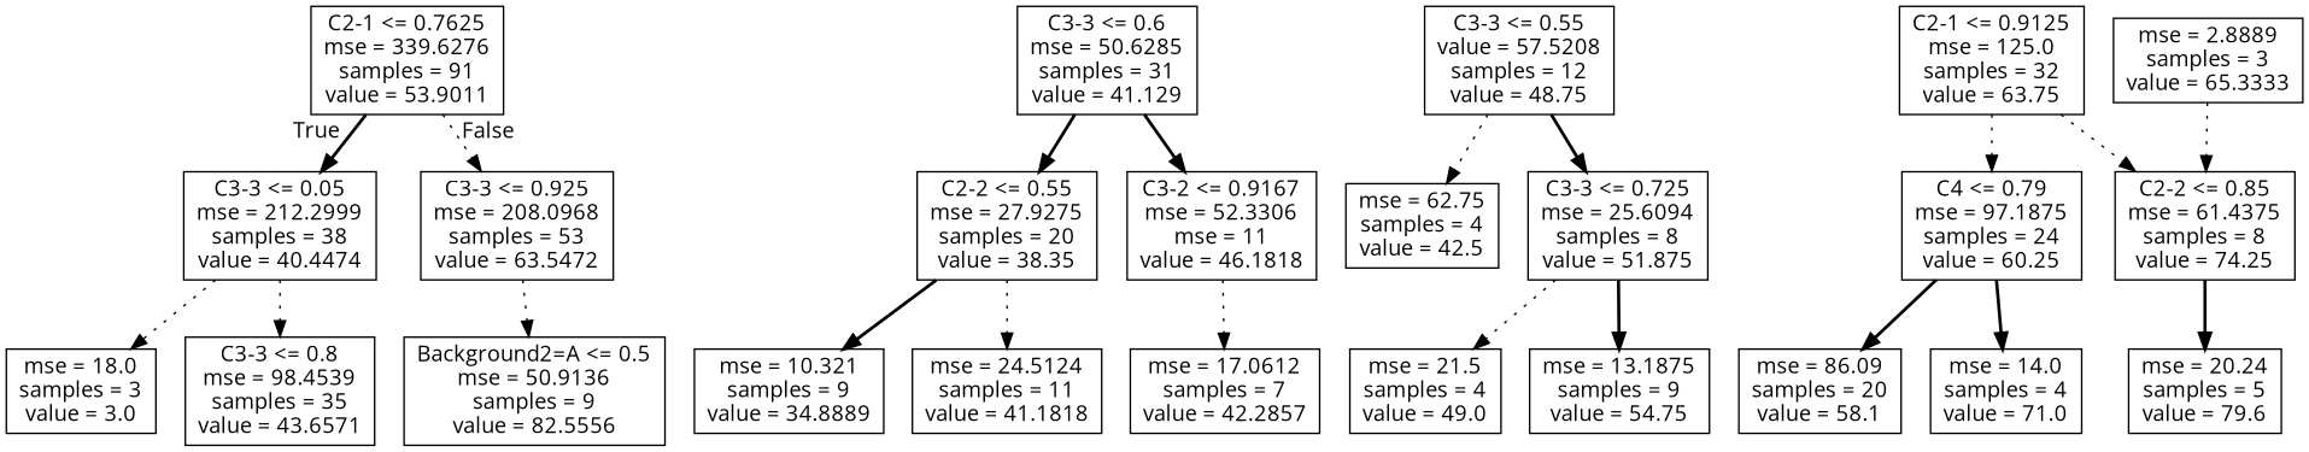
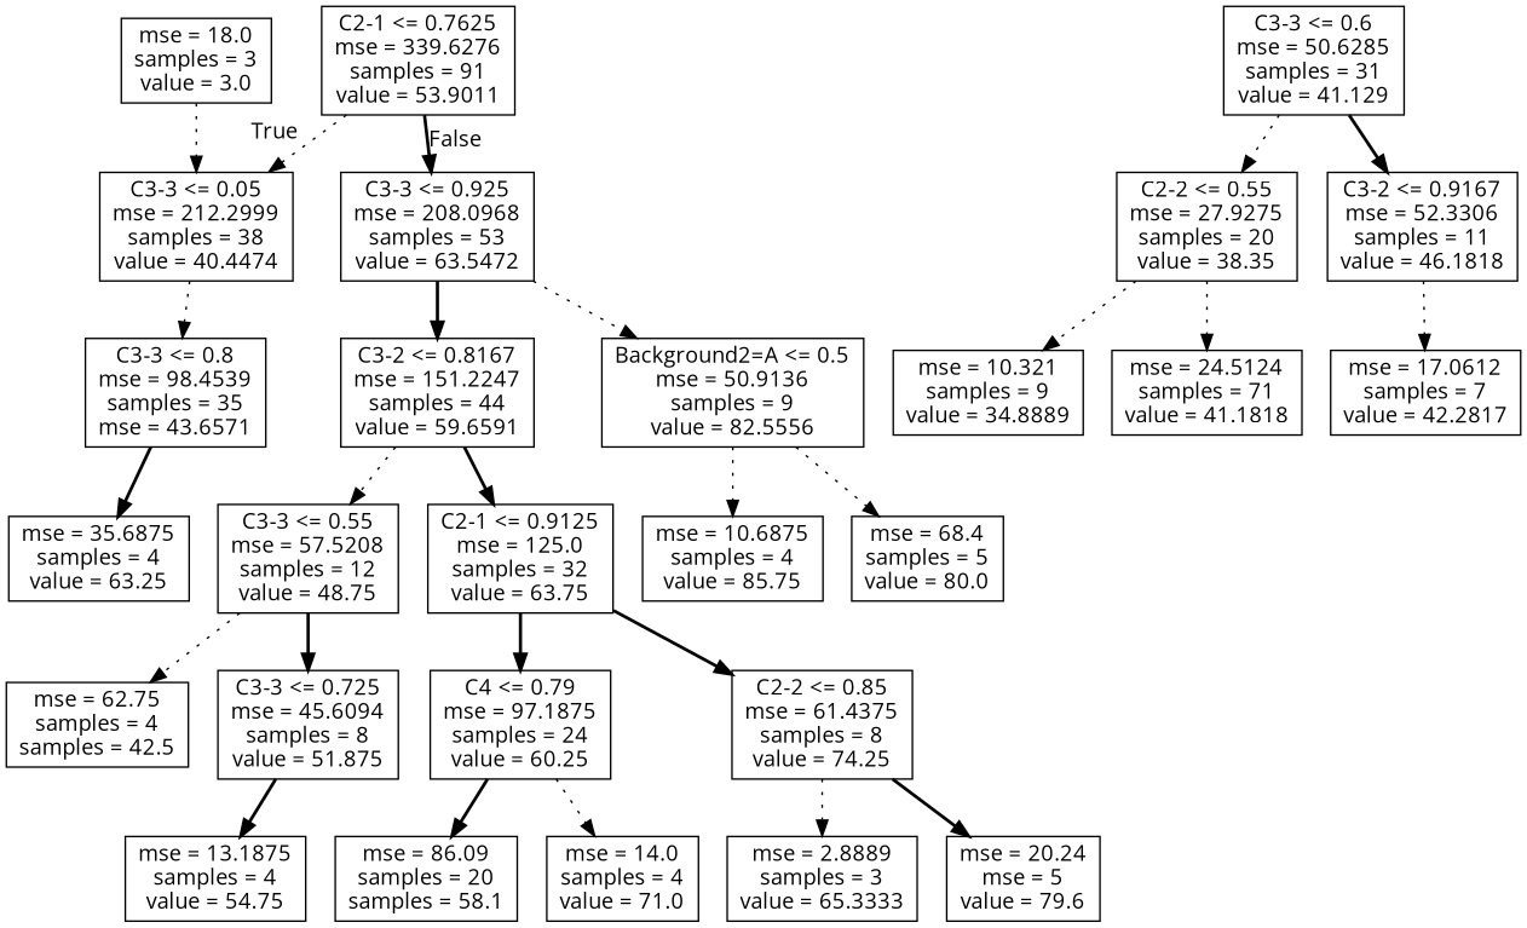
  digraph {
    fontname="Open Sans"
    node [fontname="Open Sans" shape=box]
    edge [fontname="Open Sans" style=dotted]
    n1 [label="C2-1 <= 0.7625\nmse = 339.6276\nsamples = 91\nvalue = 53.9011"]
    n2 [label="C3-3 <= 0.05\nmse = 212.2999\nsamples = 38\nvalue = 40.4474"]
    n3 [label="C3-3 <= 0.925\nmse = 208.0968\nsamples = 53\nvalue = 63.5472"]
    n4 [label="mse = 18.0\nsamples = 3\nvalue = 3.0"]
-   n5 [label="C3-3 <= 0.8\nmse = 98.4539\nsamples = 35\nvalue = 43.6571"]
+   n5 [label="C3-3 <= 0.8\nmse = 98.4539\nsamples = 35\nmse = 43.6571"]
+   n6 [label="C3-2 <= 0.8167\nmse = 151.2247\nsamples = 44\nvalue = 59.6591"]
    n7 [label="Background2=A <= 0.5\nmse = 50.9136\nsamples = 9\nvalue = 82.5556"]
+   n8 [label="mse = 35.6875\nsamples = 4\nvalue = 63.25"]
    n9 [label="C3-3 <= 0.6\nmse = 50.6285\nsamples = 31\nvalue = 41.129"]
    n10 [label="C2-2 <= 0.55\nmse = 27.9275\nsamples = 20\nvalue = 38.35"]
-   n11 [label="C3-2 <= 0.9167\nmse = 52.3306\nmse = 11\nvalue = 46.1818"]
+   n11 [label="C3-2 <= 0.9167\nmse = 52.3306\nsamples = 11\nvalue = 46.1818"]
    n12 [label="mse = 10.321\nsamples = 9\nvalue = 34.8889"]
-   n13 [label="mse = 24.5124\nsamples = 11\nvalue = 41.1818"]
-   n14 [label="mse = 17.0612\nsamples = 7\nvalue = 42.2857"]
-   n15 [label="C3-3 <= 0.55\nvalue = 57.5208\nsamples = 12\nvalue = 48.75"]
+   n13 [label="mse = 24.5124\nsamples = 71\nvalue = 41.1818"]
+   n14 [label="mse = 17.0612\nsamples = 7\nvalue = 42.2817"]
+   n15 [label="C3-3 <= 0.55\nmse = 57.5208\nsamples = 12\nvalue = 48.75"]
    n16 [label="C2-1 <= 0.9125\nmse = 125.0\nsamples = 32\nvalue = 63.75"]
-   n19 [label="mse = 62.75\nsamples = 4\nvalue = 42.5"]
-   n20 [label="C3-3 <= 0.725\nmse = 25.6094\nsamples = 8\nvalue = 51.875"]
+   n17 [label="mse = 10.6875\nsamples = 4\nvalue = 85.75"]
+   n18 [label="mse = 68.4\nsamples = 5\nvalue = 80.0"]
+   n19 [label="mse = 62.75\nsamples = 4\nsamples = 42.5"]
+   n20 [label="C3-3 <= 0.725\nmse = 45.6094\nsamples = 8\nvalue = 51.875"]
    n21 [label="C4 <= 0.79\nmse = 97.1875\nsamples = 24\nvalue = 60.25"]
    n22 [label="C2-2 <= 0.85\nmse = 61.4375\nsamples = 8\nvalue = 74.25"]
-   n23 [label="mse = 21.5\nsamples = 4\nvalue = 49.0"]
-   n24 [label="mse = 13.1875\nsamples = 9\nvalue = 54.75"]
-   n25 [label="mse = 86.09\nsamples = 20\nvalue = 58.1"]
+   n24 [label="mse = 13.1875\nsamples = 4\nvalue = 54.75"]
+   n25 [label="mse = 86.09\nsamples = 20\nsamples = 58.1"]
    n26 [label="mse = 14.0\nsamples = 4\nvalue = 71.0"]
    n27 [label="mse = 2.8889\nsamples = 3\nvalue = 65.3333"]
-   n28 [label="mse = 20.24\nsamples = 5\nvalue = 79.6"]
-   n1 -> n2 [headlabel=True labelangle=45 labeldistance=2.5 style=bold]
-   n1 -> n3 [headlabel=False labelangle=-45 labeldistance=2.5]
-   n2 -> n4
+   n28 [label="mse = 20.24\nmse = 5\nvalue = 79.6"]
+   n1 -> n2 [headlabel=True labelangle=45 labeldistance=2.5]
+   n1 -> n3 [headlabel=False labelangle=-45 labeldistance=2.5 style=bold]
+   n4 -> n2
    n2 -> n5
+   n3 -> n6 [style=bold]
    n3 -> n7
-   n9 -> n10 [style=bold]
+   n5 -> n8 [style=bold]
+   n6 -> n15
+   n6 -> n16 [style=bold]
+   n7 -> n17
+   n7 -> n18
+   n9 -> n10
    n9 -> n11 [style=bold]
-   n10 -> n12 [style=bold]
+   n10 -> n12
    n10 -> n13
    n11 -> n14
    n15 -> n19
    n15 -> n20 [style=bold]
-   n16 -> n21
-   n16 -> n22
-   n20 -> n23
+   n16 -> n21 [style=bold]
+   n16 -> n22 [style=bold]
    n20 -> n24 [style=bold]
    n21 -> n25 [style=bold]
-   n21 -> n26 [style=bold]
-   n27 -> n22
+   n21 -> n26
+   n22 -> n27
    n22 -> n28 [style=bold]
  }
